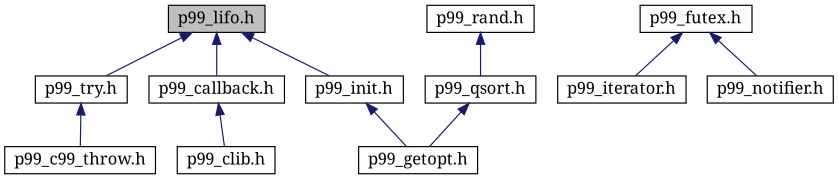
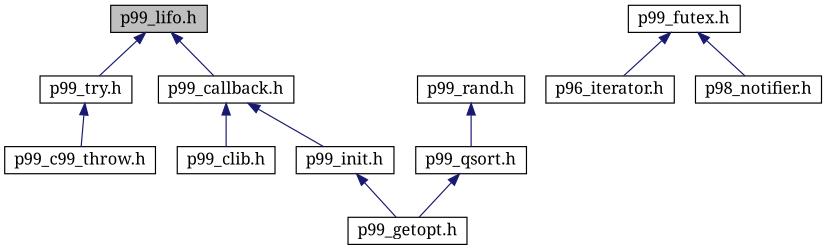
  digraph {
    fontname="Noto Serif"
    node [color=black fillcolor=white fontname="Noto Serif" fontsize=14 shape=record style=filled]
    edge [color=midnightblue dir=back fontname="Noto Serif" fontsize=14 labelfontname=Helvetica labelfontsize=14 style=solid]
    n1 [fillcolor=grey75 fontcolor=black height=0.2 label="p99_lifo.h" width=0.4]
    n2 [height=0.2 label="p99_try.h" width=0.4]
    n3 [height=0.2 label="p99_callback.h" width=0.4]
    n4 [height=0.2 label="p99_c99_throw.h" width=0.4]
    n5 [height=0.2 label="p99_clib.h" width=0.4]
    n6 [height=0.2 label="p99_init.h" width=0.4]
    n7 [height=0.2 label="p99_futex.h" width=0.4]
-   n8 [height=0.2 label="p99_iterator.h" width=0.4]
-   n9 [height=0.2 label="p99_notifier.h" width=0.4]
+   n8 [height=0.2 label="p96_iterator.h" width=0.4]
+   n9 [height=0.2 label="p98_notifier.h" width=0.4]
    n10 [height=0.2 label="p99_rand.h" width=0.4]
    n11 [height=0.2 label="p99_qsort.h" width=0.4]
    n12 [height=0.2 label="p99_getopt.h" width=0.4]
    n1 -> n2
    n1 -> n3
    n2 -> n4
    n3 -> n5
-   n1 -> n6
+   n3 -> n6
    n6 -> n12
    n7 -> n8
    n7 -> n9
    n10 -> n11
    n11 -> n12
  }
